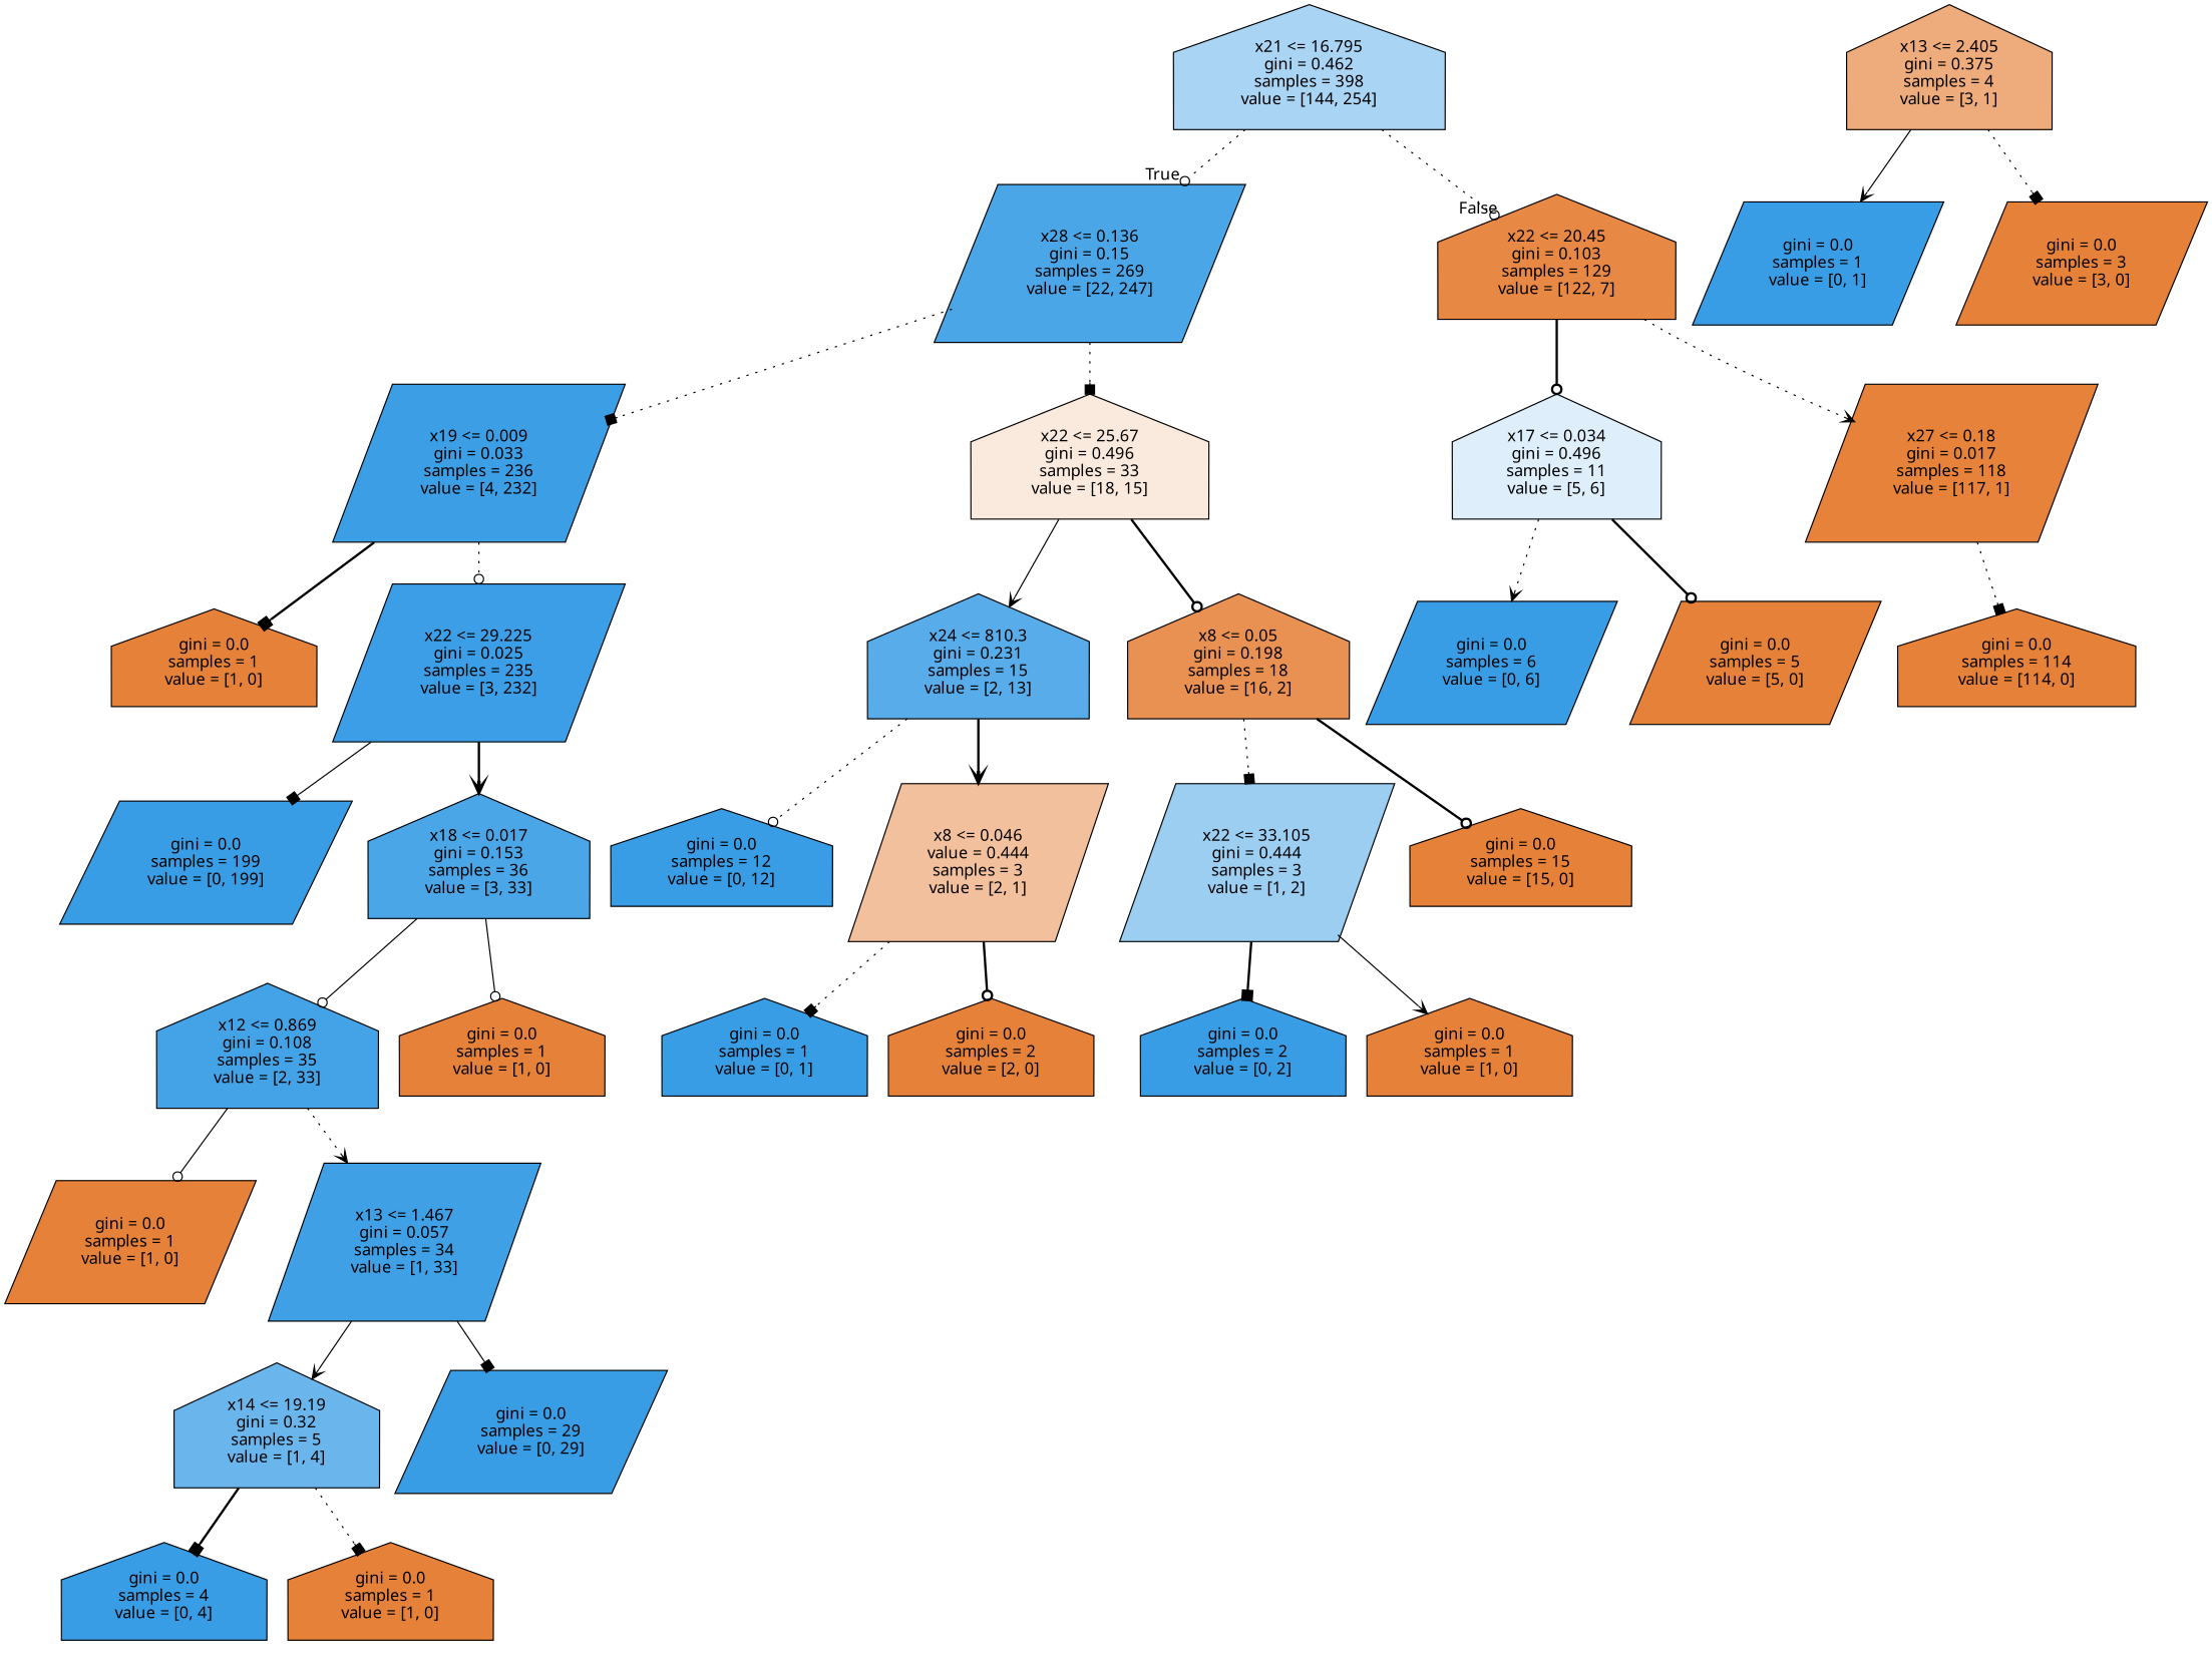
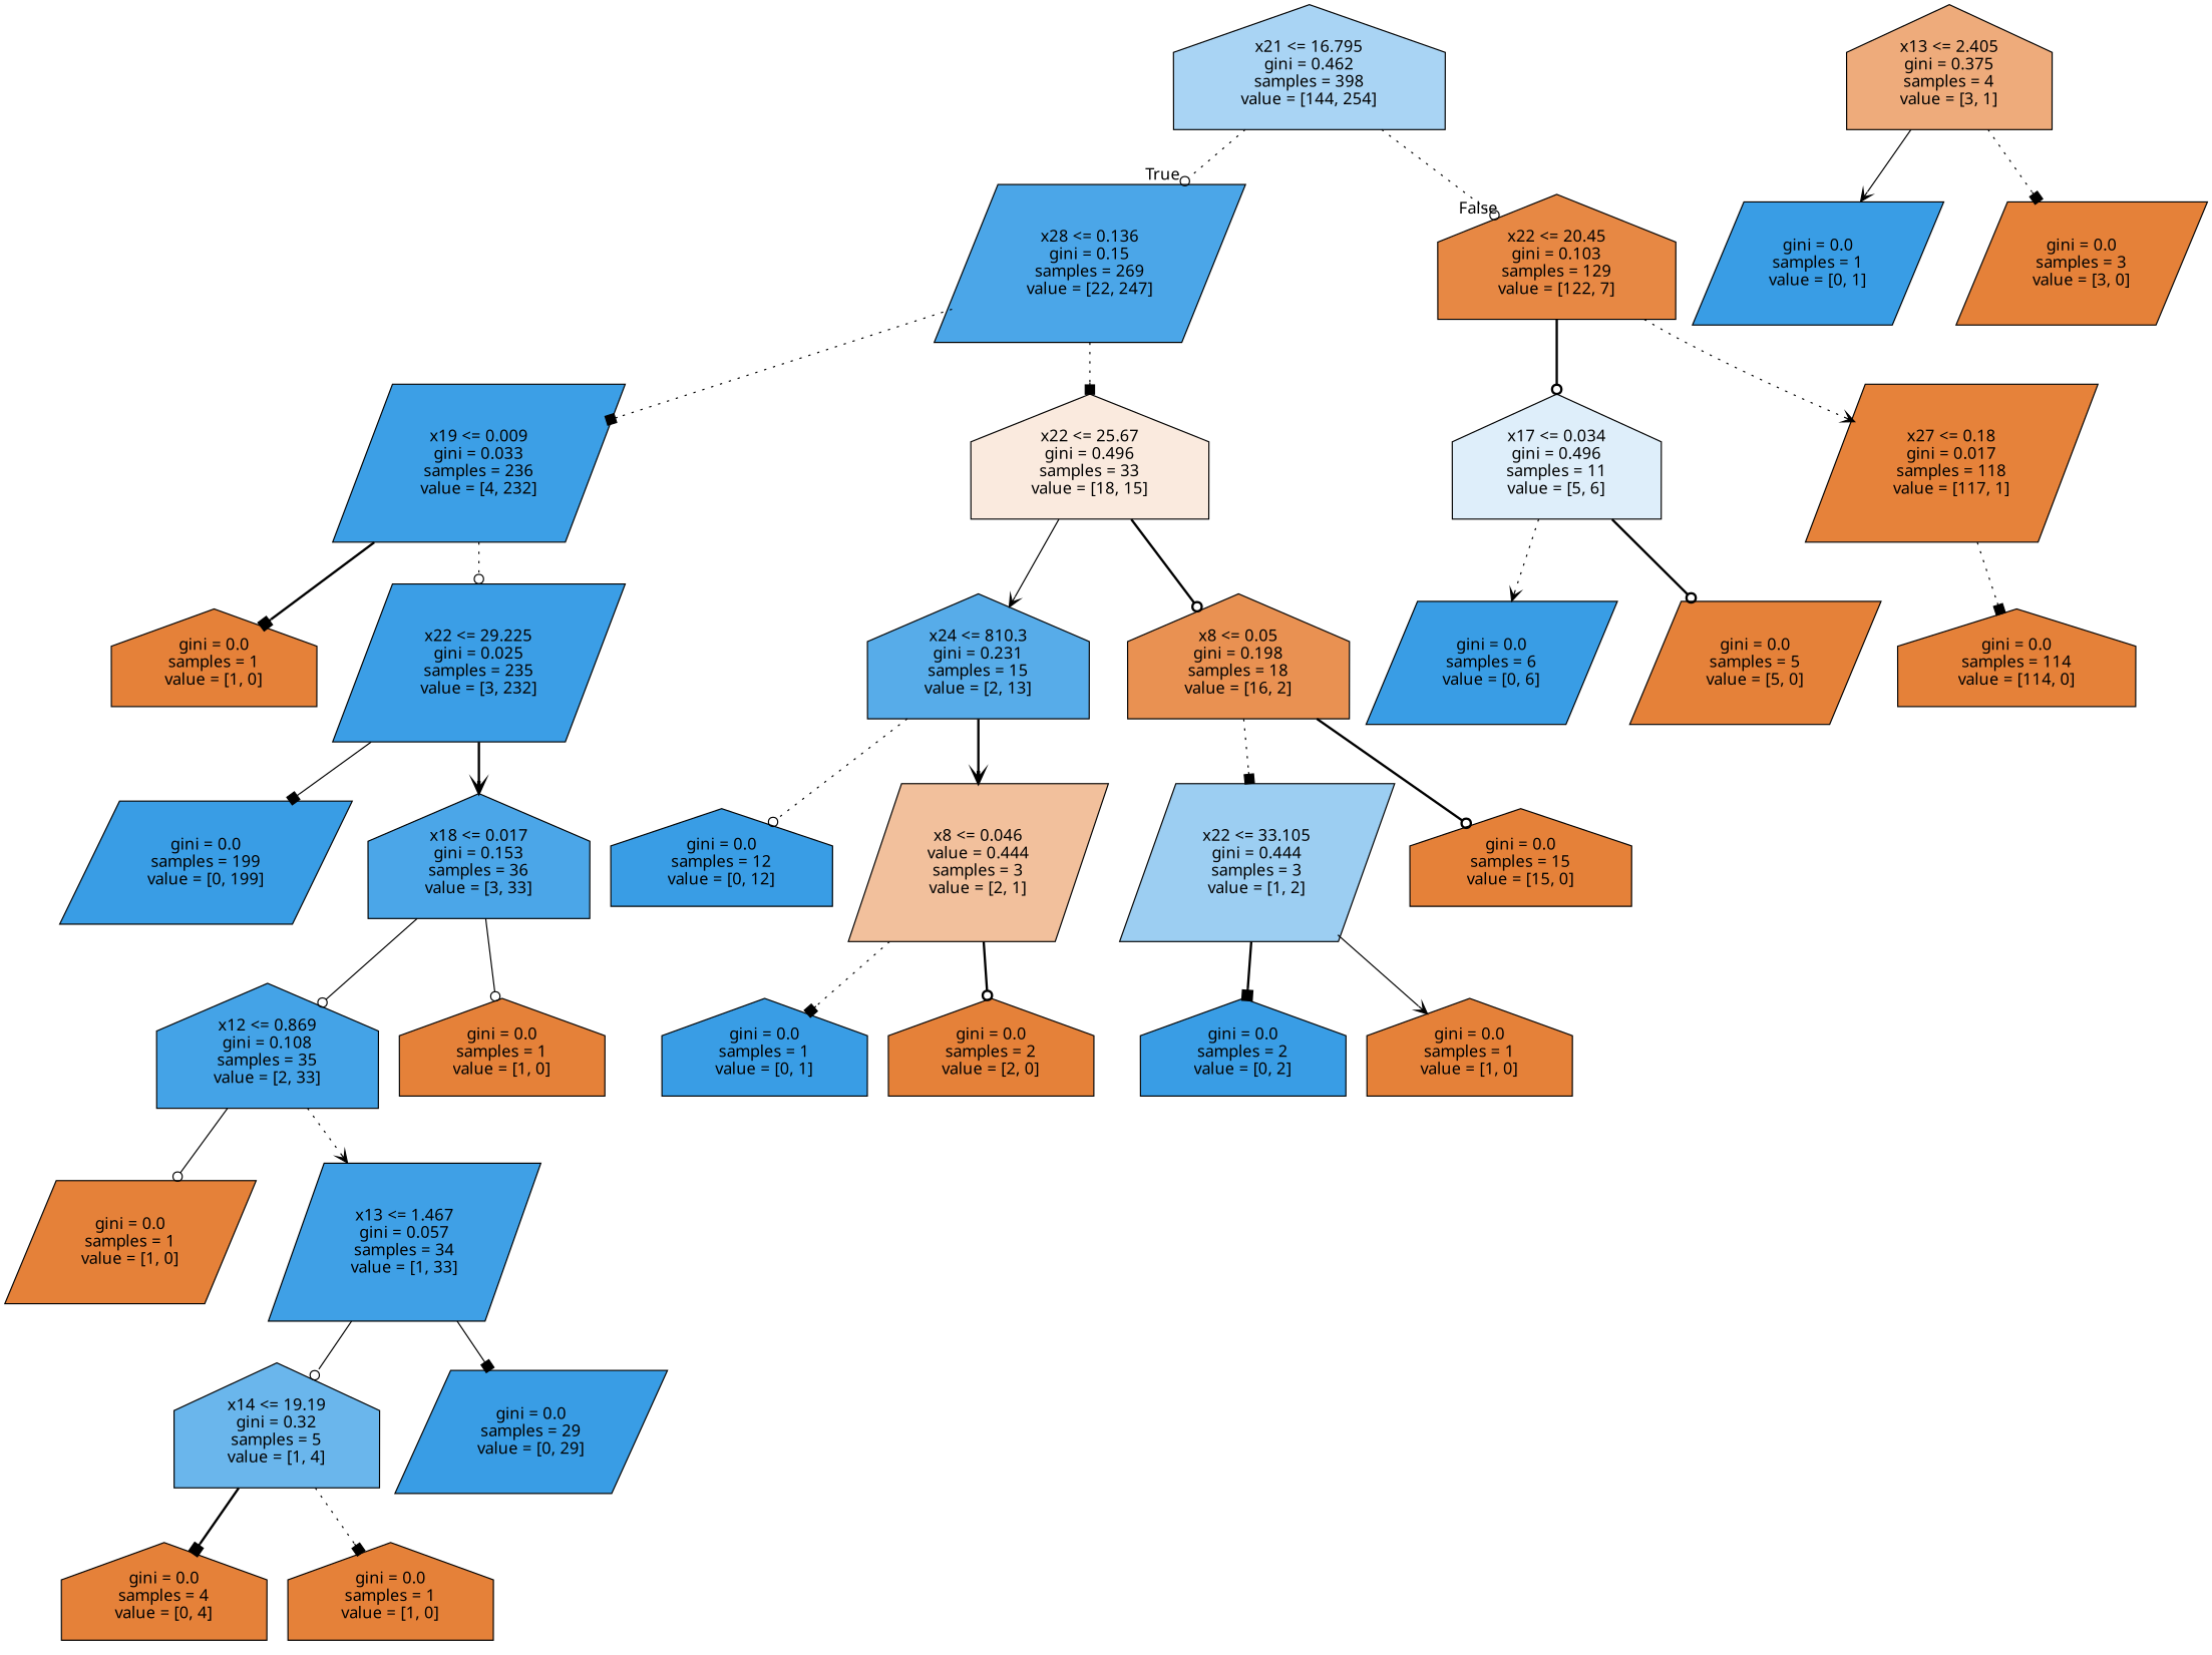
  digraph {
    fontname="Noto Sans"
    node [color=black fillcolor="#e58139ff" fontname="Noto Sans" shape=house style=filled]
    edge [arrowhead=odot fontname="Noto Sans" style=dotted]
    n1 [fillcolor="#399de56e" label="x21 <= 16.795\ngini = 0.462\nsamples = 398\nvalue = [144, 254]"]
    n2 [fillcolor="#399de5e8" label="x28 <= 0.136\ngini = 0.15\nsamples = 269\nvalue = [22, 247]" shape=parallelogram]
    n3 [fillcolor="#e58139f0" label="x22 <= 20.45\ngini = 0.103\nsamples = 129\nvalue = [122, 7]"]
    n4 [fillcolor="#399de5fb" label="x19 <= 0.009\ngini = 0.033\nsamples = 236\nvalue = [4, 232]" shape=parallelogram]
    n5 [fillcolor="#e581392a" label="x22 <= 25.67\ngini = 0.496\nsamples = 33\nvalue = [18, 15]"]
    n6 [fillcolor="#399de52a" label="x17 <= 0.034\ngini = 0.496\nsamples = 11\nvalue = [5, 6]"]
    n7 [fillcolor="#e58139fd" label="x27 <= 0.18\ngini = 0.017\nsamples = 118\nvalue = [117, 1]" shape=parallelogram]
    n8 [label="gini = 0.0\nsamples = 1\nvalue = [1, 0]"]
    n9 [fillcolor="#399de5fc" label="x22 <= 29.225\ngini = 0.025\nsamples = 235\nvalue = [3, 232]" shape=parallelogram]
    n10 [fillcolor="#399de5d8" label="x24 <= 810.3\ngini = 0.231\nsamples = 15\nvalue = [2, 13]"]
    n11 [fillcolor="#e58139df" label="x8 <= 0.05\ngini = 0.198\nsamples = 18\nvalue = [16, 2]"]
    n12 [fillcolor="#399de5ff" label="gini = 0.0\nsamples = 199\nvalue = [0, 199]" shape=parallelogram]
    n13 [fillcolor="#399de5e8" label="x18 <= 0.017\ngini = 0.153\nsamples = 36\nvalue = [3, 33]"]
    n14 [fillcolor="#399de5f0" label="x12 <= 0.869\ngini = 0.108\nsamples = 35\nvalue = [2, 33]"]
    n15 [label="gini = 0.0\nsamples = 1\nvalue = [1, 0]"]
    n16 [label="gini = 0.0\nsamples = 1\nvalue = [1, 0]" shape=parallelogram]
    n17 [fillcolor="#399de5f7" label="x13 <= 1.467\ngini = 0.057\nsamples = 34\nvalue = [1, 33]" shape=parallelogram]
    n18 [fillcolor="#399de5bf" label="x14 <= 19.19\ngini = 0.32\nsamples = 5\nvalue = [1, 4]"]
    n19 [fillcolor="#399de5ff" label="gini = 0.0\nsamples = 29\nvalue = [0, 29]" shape=parallelogram]
-   n20 [fillcolor="#399de5ff" label="gini = 0.0\nsamples = 4\nvalue = [0, 4]"]
+   n20 [label="gini = 0.0\nsamples = 4\nvalue = [0, 4]"]
    n21 [label="gini = 0.0\nsamples = 1\nvalue = [1, 0]"]
    n22 [fillcolor="#399de5ff" label="gini = 0.0\nsamples = 12\nvalue = [0, 12]"]
    n23 [fillcolor="#e581397f" label="x8 <= 0.046\nvalue = 0.444\nsamples = 3\nvalue = [2, 1]" shape=parallelogram]
    n24 [fillcolor="#399de57f" label="x22 <= 33.105\ngini = 0.444\nsamples = 3\nvalue = [1, 2]" shape=parallelogram]
    n25 [label="gini = 0.0\nsamples = 15\nvalue = [15, 0]"]
    n26 [fillcolor="#399de5ff" label="gini = 0.0\nsamples = 1\nvalue = [0, 1]"]
    n27 [label="gini = 0.0\nsamples = 2\nvalue = [2, 0]"]
    n28 [fillcolor="#399de5ff" label="gini = 0.0\nsamples = 2\nvalue = [0, 2]"]
    n29 [label="gini = 0.0\nsamples = 1\nvalue = [1, 0]"]
    n30 [fillcolor="#399de5ff" label="gini = 0.0\nsamples = 6\nvalue = [0, 6]" shape=parallelogram]
    n31 [label="gini = 0.0\nsamples = 5\nvalue = [5, 0]" shape=parallelogram]
    n32 [label="gini = 0.0\nsamples = 114\nvalue = [114, 0]"]
    n33 [fillcolor="#e58139aa" label="x13 <= 2.405\ngini = 0.375\nsamples = 4\nvalue = [3, 1]"]
    n34 [fillcolor="#399de5ff" label="gini = 0.0\nsamples = 1\nvalue = [0, 1]" shape=parallelogram]
    n35 [label="gini = 0.0\nsamples = 3\nvalue = [3, 0]" shape=parallelogram]
    n1 -> n2 [headlabel=True labelangle=45 labeldistance=2.5]
    n1 -> n3 [headlabel=False labelangle=-45 labeldistance=2.5]
    n2 -> n4 [arrowhead=box]
    n2 -> n5 [arrowhead=box]
    n3 -> n6 [style=bold]
    n3 -> n7 [arrowhead=vee]
    n4 -> n8 [arrowhead=box style=bold]
    n4 -> n9
    n5 -> n10 [arrowhead=vee style=solid]
    n5 -> n11 [style=bold]
    n6 -> n30 [arrowhead=vee]
    n6 -> n31 [style=bold]
    n7 -> n32 [arrowhead=box]
    n9 -> n12 [arrowhead=box style=solid]
    n9 -> n13 [arrowhead=vee style=bold]
    n10 -> n22
    n10 -> n23 [arrowhead=vee style=bold]
    n11 -> n24 [arrowhead=box]
    n11 -> n25 [style=bold]
    n13 -> n14 [style=solid]
    n13 -> n15 [style=solid]
    n14 -> n16 [style=solid]
    n14 -> n17 [arrowhead=vee]
-   n17 -> n18 [arrowhead=vee style=solid]
+   n17 -> n18 [style=solid]
    n17 -> n19 [arrowhead=box style=solid]
    n18 -> n20 [arrowhead=box style=bold]
    n18 -> n21 [arrowhead=box]
    n23 -> n26 [arrowhead=box]
    n23 -> n27 [style=bold]
    n24 -> n28 [arrowhead=box style=bold]
    n24 -> n29 [arrowhead=vee style=solid]
    n33 -> n34 [arrowhead=vee style=solid]
    n33 -> n35 [arrowhead=box]
  }
